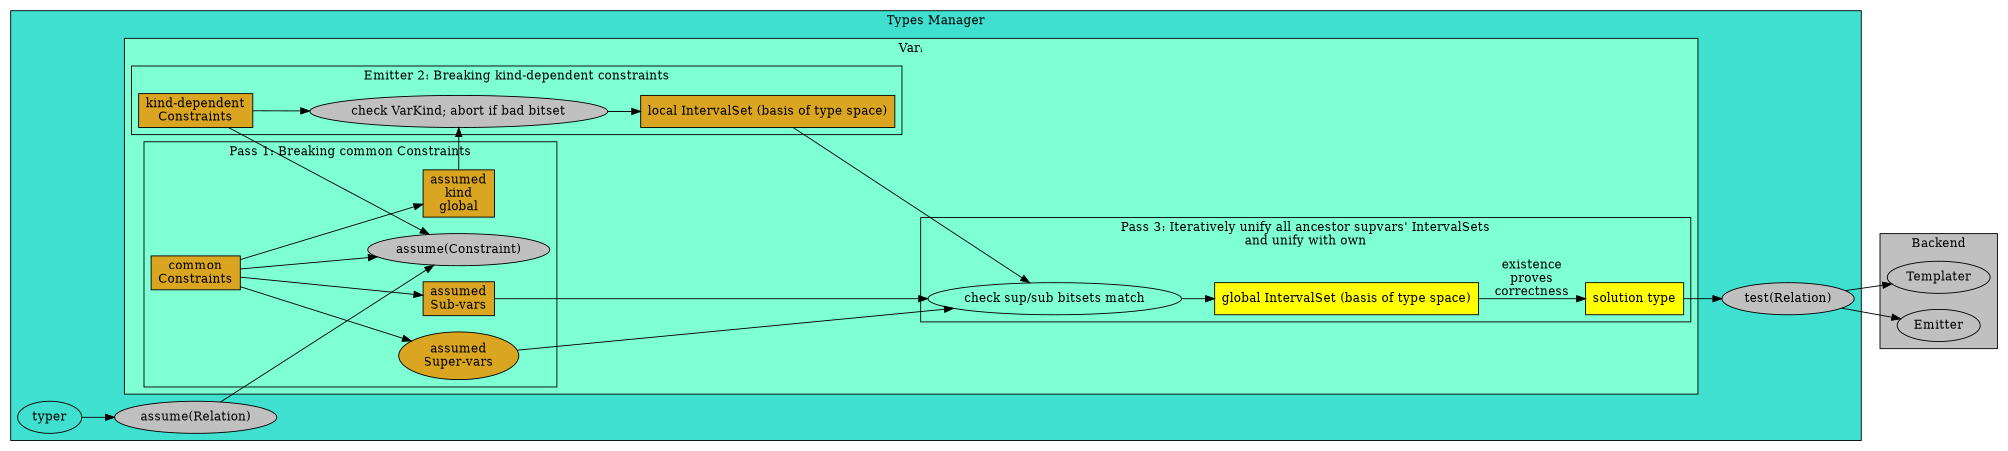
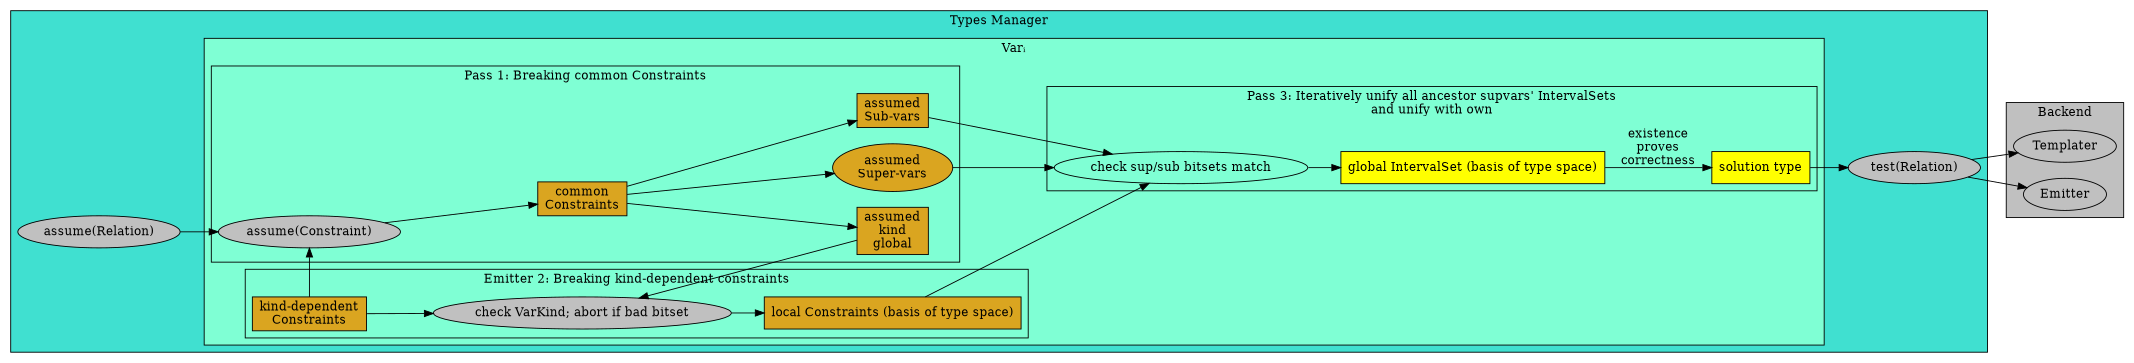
  digraph {
    rankdir=LR
    splines=line
    node [fillcolor=goldenrod style=filled]
    n1 [fillcolor=grey label="assume(Constraint)"]
    n2 [label="common\nConstraints" shape=box]
    n3 [label="assumed\nkind\nglobal" shape=box]
    n4 [label="assumed\nSuper-vars" shape=ellipse]
    n5 [label="assumed\nSub-vars" shape=box]
-   n6 [label="local IntervalSet (basis of type space)" shape=box]
+   n6 [label="local Constraints (basis of type space)" shape=box]
    n7 [fillcolor=gray label="check VarKind; abort if bad bitset"]
    n8 [label="kind-dependent\nConstraints" shape=box]
    n9 [fillcolor=yellow label="solution type" shape=box]
    n10 [label="check sup/sub bitsets match" fillcolor="" style=""]
    n11 [fillcolor=yellow label="global IntervalSet (basis of type space)" shape=box]
-   n12 [label=typer fillcolor="" style=""]
    n13 [fillcolor=grey label="assume(Relation)"]
    n14 [fillcolor=grey label="test(Relation)"]
    n15 [label=Templater fillcolor="" style=""]
    n16 [label=Emitter fillcolor="" style=""]
    subgraph cluster_1 {
      bgcolor=turquoise
      label="Types Manager"
-     n12
      n13
      n14
      subgraph cluster_2 {
        bgcolor=aquamarine
        label="Varᵢ"
        subgraph cluster_3 {
          bgcolor=aquamarine
          label="Pass 1: Breaking common Constraints"
          n1
          n2
          n3
          n4
          n5
        }
        subgraph cluster_4 {
          bgcolor=aquamarine
          label="Emitter 2: Breaking kind-dependent constraints"
          n6
          n7
          n8
        }
        subgraph cluster_5 {
          bgcolor=aquamarine
          label="Pass 3: Iteratively unify all ancestor supvars' IntervalSets\nand unify with own"
          n9
          n10
          n11
        }
      }
    }
    subgraph cluster_6 {
      bgcolor=grey
      label=Typer
    }
    subgraph cluster_7 {
      bgcolor=grey
      label=Backend
      n15
      n16
    }
-   n2 -> n1
+   n1 -> n2
    n2 -> n3
    n2 -> n4
    n2 -> n5
    n3 -> n7
    n4 -> n10
    n5 -> n10
    n6 -> n10
    n7 -> n6
    n8 -> n1
    n8 -> n7
    n9 -> n14
    n10 -> n11
    n11 -> n9 [label="existence\nproves\ncorrectness"]
-   n12 -> n13
    n13 -> n1
    n14 -> n15
    n14 -> n16
  }
